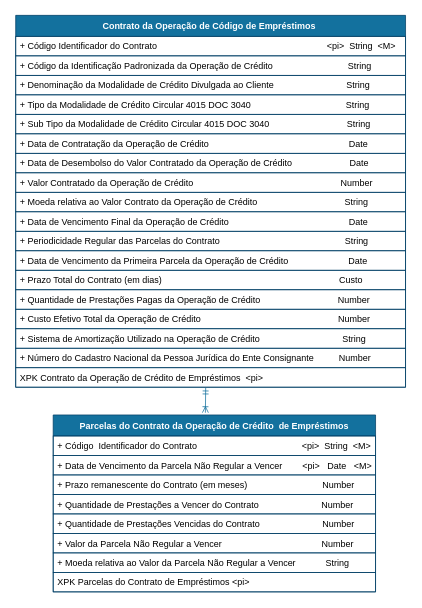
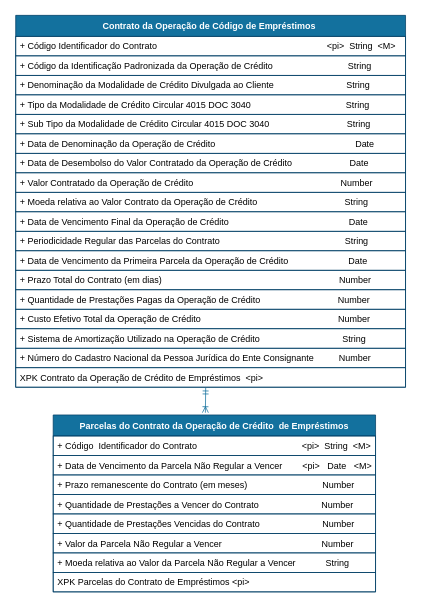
  <mxCell id="0" />
  <mxCell id="1" parent="0" />
  <mxCell id="2" value="Parcelas do Contrato da Operação de Crédito  de Empréstimos" style="swimlane;fontStyle=1;childLayout=stackLayout;horizontal=1;startSize=28;horizontalStack=0;resizeParent=1;resizeParentMax=0;resizeLast=0;collapsible=1;marginBottom=0;rounded=0;shadow=0;comic=0;sketch=0;align=center;html=0;autosize=1;fillColor=#13719E;strokeColor=#003F66;fontColor=#FFFFFF;" parent="1" vertex="1"><mxGeometry x="70" y="553" width="430" height="236" as="geometry" /></mxCell>
  <mxCell id="3" style="edgeStyle=orthogonalEdgeStyle;rounded=0;orthogonalLoop=1;jettySize=auto;html=1;exitX=0.47;exitY=1.038;exitDx=0;exitDy=0;endArrow=ERoneToMany;endFill=0;startArrow=ERmandOne;startFill=0;strokeColor=#13719E;exitPerimeter=0;" parent="2" edge="1"><mxGeometry relative="1" as="geometry"><mxPoint x="203.4" y="-36.012" as="sourcePoint" /><mxPoint x="203" y="-3" as="targetPoint" /></mxGeometry></mxCell>
  <mxCell id="4" value="+ Código  Identificador do Contrato                                          &lt;pi&gt;  String  &lt;M&gt;" style="text;fillColor=none;align=left;verticalAlign=top;spacingLeft=4;spacingRight=4;overflow=hidden;rotatable=0;points=[[0,0.5],[1,0.5]];portConstraint=eastwest;strokeColor=#003F66;" parent="2" vertex="1"><mxGeometry y="28" width="430" height="26" as="geometry" /></mxCell>
  <mxCell id="5" value="+ Data de Vencimento da Parcela Não Regular a Vencer        &lt;pi&gt;   Date   &lt;M&gt;" style="text;fillColor=none;align=left;verticalAlign=top;spacingLeft=4;spacingRight=4;overflow=hidden;rotatable=0;points=[[0,0.5],[1,0.5]];portConstraint=eastwest;strokeColor=#003F66;" parent="2" vertex="1"><mxGeometry y="54" width="430" height="26" as="geometry" /></mxCell>
  <mxCell id="6" value="+ Prazo remanescente do Contrato (em meses)                              Number  " style="text;fillColor=none;align=left;verticalAlign=top;spacingLeft=4;spacingRight=4;overflow=hidden;rotatable=0;points=[[0,0.5],[1,0.5]];portConstraint=eastwest;strokeColor=#003F66;" parent="2" vertex="1"><mxGeometry y="80" width="430" height="26" as="geometry" /></mxCell>
  <mxCell id="7" value="+ Quantidade de Prestações a Vencer do Contrato                         Number" style="text;fillColor=none;align=left;verticalAlign=top;spacingLeft=4;spacingRight=4;overflow=hidden;rotatable=0;points=[[0,0.5],[1,0.5]];portConstraint=eastwest;strokeColor=#003F66;" parent="2" vertex="1"><mxGeometry y="106" width="430" height="26" as="geometry" /></mxCell>
  <mxCell id="8" value="+ Quantidade de Prestações Vencidas do Contrato                         Number  " style="text;fillColor=none;align=left;verticalAlign=top;spacingLeft=4;spacingRight=4;overflow=hidden;rotatable=0;points=[[0,0.5],[1,0.5]];portConstraint=eastwest;strokeColor=#003F66;" parent="2" vertex="1"><mxGeometry y="132" width="430" height="26" as="geometry" /></mxCell>
  <mxCell id="9" value="+ Valor da Parcela Não Regular a Vencer                                        Number" style="text;fillColor=none;align=left;verticalAlign=top;spacingLeft=4;spacingRight=4;overflow=hidden;rotatable=0;points=[[0,0.5],[1,0.5]];portConstraint=eastwest;strokeColor=#003F66;" parent="2" vertex="1"><mxGeometry y="158" width="430" height="26" as="geometry" /></mxCell>
  <mxCell id="10" value="+ Moeda relativa ao Valor da Parcela Não Regular a Vencer            String" style="text;fillColor=none;align=left;verticalAlign=top;spacingLeft=4;spacingRight=4;overflow=hidden;rotatable=0;points=[[0,0.5],[1,0.5]];portConstraint=eastwest;strokeColor=#003F66;" parent="2" vertex="1"><mxGeometry y="184" width="430" height="26" as="geometry" /></mxCell>
  <mxCell id="11" value="XPK Parcelas do Contrato de Empréstimos &lt;pi&gt;" style="text;fillColor=none;align=left;verticalAlign=top;spacingLeft=4;spacingRight=4;overflow=hidden;rotatable=0;points=[[0,0.5],[1,0.5]];portConstraint=eastwest;strokeColor=#003F66;" parent="2" vertex="1"><mxGeometry y="210" width="430" height="26" as="geometry" /></mxCell>
  <mxCell id="12" value="Contrato da Operação de Código de Empréstimos " style="swimlane;fontStyle=1;childLayout=stackLayout;horizontal=1;startSize=28;horizontalStack=0;resizeParent=1;resizeParentMax=0;resizeLast=0;collapsible=1;marginBottom=0;rounded=0;shadow=0;comic=0;sketch=0;align=center;html=0;autosize=1;fillColor=#13719E;strokeColor=#003F66;fontColor=#FFFFFF;" parent="1" vertex="1"><mxGeometry x="20" y="20" width="520" height="496" as="geometry" /></mxCell>
  <mxCell id="13" value="+ Código Identificador do Contrato                                                                    &lt;pi&gt;  String  &lt;M&gt;" style="text;fillColor=none;align=left;verticalAlign=top;spacingLeft=4;spacingRight=4;overflow=hidden;rotatable=0;points=[[0,0.5],[1,0.5]];portConstraint=eastwest;strokeColor=#003F66;" parent="12" vertex="1"><mxGeometry y="28" width="520" height="26" as="geometry" /></mxCell>
  <mxCell id="14" value="+ Código da Identificação Padronizada da Operação de Crédito                              String      " style="text;fillColor=none;align=left;verticalAlign=top;spacingLeft=4;spacingRight=4;overflow=hidden;rotatable=0;points=[[0,0.5],[1,0.5]];portConstraint=eastwest;strokeColor=#003F66;" parent="12" vertex="1"><mxGeometry y="54" width="520" height="26" as="geometry" /></mxCell>
  <mxCell id="15" value="+ Denominação da Modalidade de Crédito Divulgada ao Cliente                             String" style="text;fillColor=none;align=left;verticalAlign=top;spacingLeft=4;spacingRight=4;overflow=hidden;rotatable=0;points=[[0,0.5],[1,0.5]];portConstraint=eastwest;strokeColor=#003F66;" parent="12" vertex="1"><mxGeometry y="80" width="520" height="26" as="geometry" /></mxCell>
  <mxCell id="16" value="+ Tipo da Modalidade de Crédito Circular 4015 DOC 3040                                      String" style="text;fillColor=none;align=left;verticalAlign=top;spacingLeft=4;spacingRight=4;overflow=hidden;rotatable=0;points=[[0,0.5],[1,0.5]];portConstraint=eastwest;strokeColor=#003F66;" parent="12" vertex="1"><mxGeometry y="106" width="520" height="26" as="geometry" /></mxCell>
  <mxCell id="17" value="+ Sub Tipo da Modalidade de Crédito Circular 4015 DOC 3040                               String" style="text;fillColor=none;align=left;verticalAlign=top;spacingLeft=4;spacingRight=4;overflow=hidden;rotatable=0;points=[[0,0.5],[1,0.5]];portConstraint=eastwest;strokeColor=#003F66;" parent="12" vertex="1"><mxGeometry y="132" width="520" height="26" as="geometry" /></mxCell>
- <mxCell id="18" value="+ Data de Contratação da Operação de Crédito                                                        Date" style="text;fillColor=none;align=left;verticalAlign=top;spacingLeft=4;spacingRight=4;overflow=hidden;rotatable=0;points=[[0,0.5],[1,0.5]];portConstraint=eastwest;strokeColor=#003F66;" parent="12" vertex="1"><mxGeometry y="158" width="520" height="26" as="geometry" /></mxCell>
+ <mxCell id="18" value="+ Data de Denominação da Operação de Crédito                                                        Date" style="text;fillColor=none;align=left;verticalAlign=top;spacingLeft=4;spacingRight=4;overflow=hidden;rotatable=0;points=[[0,0.5],[1,0.5]];portConstraint=eastwest;strokeColor=#003F66;" parent="12" vertex="1"><mxGeometry y="158" width="520" height="26" as="geometry" /></mxCell>
  <mxCell id="19" value="+ Data de Desembolso do Valor Contratado da Operação de Crédito                       Date" style="text;fillColor=none;align=left;verticalAlign=top;spacingLeft=4;spacingRight=4;overflow=hidden;rotatable=0;points=[[0,0.5],[1,0.5]];portConstraint=eastwest;strokeColor=#003F66;" parent="12" vertex="1"><mxGeometry y="184" width="520" height="26" as="geometry" /></mxCell>
  <mxCell id="20" value="+ Valor Contratado da Operação de Crédito                                                           Number" style="text;fillColor=none;align=left;verticalAlign=top;spacingLeft=4;spacingRight=4;overflow=hidden;rotatable=0;points=[[0,0.5],[1,0.5]];portConstraint=eastwest;strokeColor=#003F66;" parent="12" vertex="1"><mxGeometry y="210" width="520" height="26" as="geometry" /></mxCell>
  <mxCell id="21" value="+ Moeda relativa ao Valor Contrato da Operação de Crédito                                   String" style="text;fillColor=none;align=left;verticalAlign=top;spacingLeft=4;spacingRight=4;overflow=hidden;rotatable=0;points=[[0,0.5],[1,0.5]];portConstraint=eastwest;strokeColor=#003F66;" parent="12" vertex="1"><mxGeometry y="236" width="520" height="26" as="geometry" /></mxCell>
  <mxCell id="22" value="+ Data de Vencimento Final da Operação de Crédito                                                Date" style="text;fillColor=none;align=left;verticalAlign=top;spacingLeft=4;spacingRight=4;overflow=hidden;rotatable=0;points=[[0,0.5],[1,0.5]];portConstraint=eastwest;strokeColor=#003F66;" parent="12" vertex="1"><mxGeometry y="262" width="520" height="26" as="geometry" /></mxCell>
  <mxCell id="23" value="+ Periodicidade Regular das Parcelas do Contrato                                                  String" style="text;fillColor=none;align=left;verticalAlign=top;spacingLeft=4;spacingRight=4;overflow=hidden;rotatable=0;points=[[0,0.5],[1,0.5]];portConstraint=eastwest;strokeColor=#003F66;" parent="12" vertex="1"><mxGeometry y="288" width="520" height="26" as="geometry" /></mxCell>
  <mxCell id="24" value="+ Data de Vencimento da Primeira Parcela da Operação de Crédito                        Date" style="text;fillColor=none;align=left;verticalAlign=top;spacingLeft=4;spacingRight=4;overflow=hidden;rotatable=0;points=[[0,0.5],[1,0.5]];portConstraint=eastwest;strokeColor=#003F66;" parent="12" vertex="1"><mxGeometry y="314" width="520" height="26" as="geometry" /></mxCell>
- <mxCell id="25" value="+ Prazo Total do Contrato (em dias)                                                                       Custo  " style="text;fillColor=none;align=left;verticalAlign=top;spacingLeft=4;spacingRight=4;overflow=hidden;rotatable=0;points=[[0,0.5],[1,0.5]];portConstraint=eastwest;strokeColor=#003F66;" parent="12" vertex="1"><mxGeometry y="340" width="520" height="26" as="geometry" /></mxCell>
+ <mxCell id="25" value="+ Prazo Total do Contrato (em dias)                                                                       Number  " style="text;fillColor=none;align=left;verticalAlign=top;spacingLeft=4;spacingRight=4;overflow=hidden;rotatable=0;points=[[0,0.5],[1,0.5]];portConstraint=eastwest;strokeColor=#003F66;" parent="12" vertex="1"><mxGeometry y="340" width="520" height="26" as="geometry" /></mxCell>
  <mxCell id="26" value="+ Quantidade de Prestações Pagas da Operação de Crédito                               Number  " style="text;fillColor=none;align=left;verticalAlign=top;spacingLeft=4;spacingRight=4;overflow=hidden;rotatable=0;points=[[0,0.5],[1,0.5]];portConstraint=eastwest;strokeColor=#003F66;" parent="12" vertex="1"><mxGeometry y="366" width="520" height="26" as="geometry" /></mxCell>
  <mxCell id="27" value="+ Custo Efetivo Total da Operação de Crédito                                                       Number" style="text;fillColor=none;align=left;verticalAlign=top;spacingLeft=4;spacingRight=4;overflow=hidden;rotatable=0;points=[[0,0.5],[1,0.5]];portConstraint=eastwest;strokeColor=#003F66;" parent="12" vertex="1"><mxGeometry y="392" width="520" height="26" as="geometry" /></mxCell>
  <mxCell id="28" value="+ Sistema de Amortização Utilizado na Operação de Crédito                                 String" style="text;fillColor=none;align=left;verticalAlign=top;spacingLeft=4;spacingRight=4;overflow=hidden;rotatable=0;points=[[0,0.5],[1,0.5]];portConstraint=eastwest;strokeColor=#003F66;" parent="12" vertex="1"><mxGeometry y="418" width="520" height="26" as="geometry" /></mxCell>
  <mxCell id="29" value="+ Número do Cadastro Nacional da Pessoa Jurídica do Ente Consignante          Number  " style="text;fillColor=none;align=left;verticalAlign=top;spacingLeft=4;spacingRight=4;overflow=hidden;rotatable=0;points=[[0,0.5],[1,0.5]];portConstraint=eastwest;strokeColor=#003F66;" parent="12" vertex="1"><mxGeometry y="444" width="520" height="26" as="geometry" /></mxCell>
  <mxCell id="30" value="XPK Contrato da Operação de Crédito de Empréstimos  &lt;pi&gt;" style="text;fillColor=none;align=left;verticalAlign=top;spacingLeft=4;spacingRight=4;overflow=hidden;rotatable=0;points=[[0,0.5],[1,0.5]];portConstraint=eastwest;strokeColor=#003F66;" parent="12" vertex="1"><mxGeometry y="470" width="520" height="26" as="geometry" /></mxCell>
